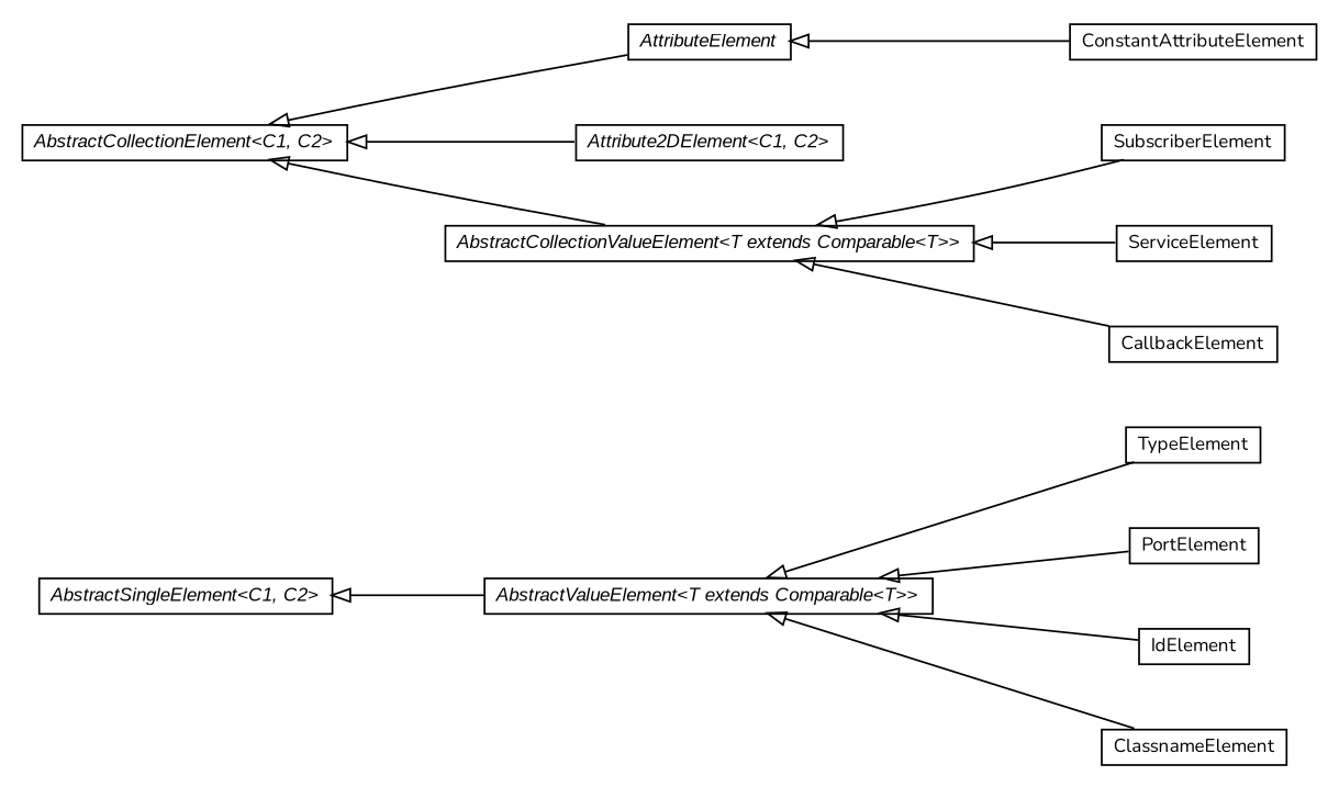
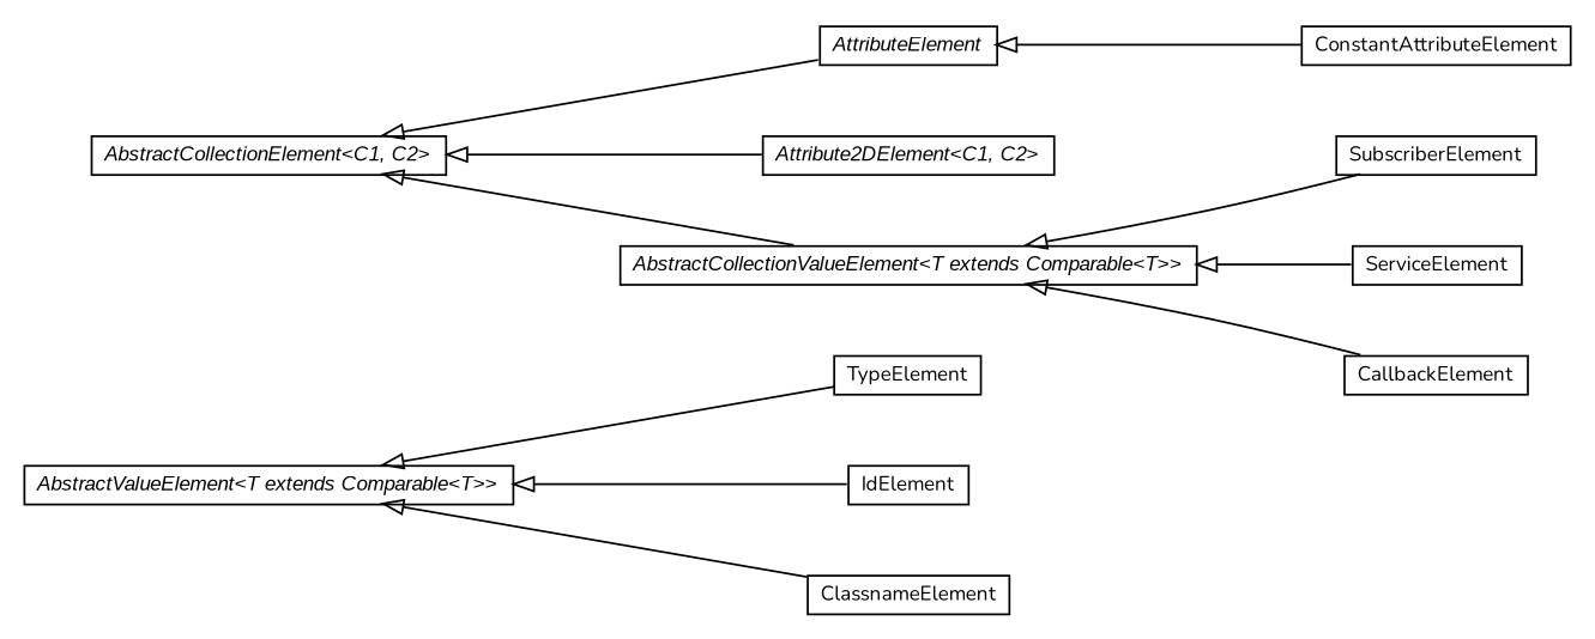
  digraph {
    fontname=Nunito
    nodesep=0.25
    rankdir=LR
    ranksep=0.5
    node [fontcolor=black fontname=Nunito fontsize=10.0 shape=plaintext]
    edge [arrowtail=empty dir=back fontname=Nunito fontsize=10 headport=p labelfontname=arial labelfontsize=10 tailport=p]
    n1 [label=<<table title="context.arch.discoverer.component.TypeElement" border="0" cellborder="1" cellspacing="0" cellpadding="2" port="p" href="./TypeElement.html"> 		<tr><td><table border="0" cellspacing="0" cellpadding="1"> <tr><td align="center" balign="center"> TypeElement </td></tr> 		</table></td></tr> 		</table>>]
    n2 [label=<<table title="context.arch.discoverer.component.SubscriberElement" border="0" cellborder="1" cellspacing="0" cellpadding="2" port="p" href="./SubscriberElement.html"> 		<tr><td><table border="0" cellspacing="0" cellpadding="1"> <tr><td align="center" balign="center"> SubscriberElement </td></tr> 		</table></td></tr> 		</table>>]
    n3 [label=<<table title="context.arch.discoverer.component.ServiceElement" border="0" cellborder="1" cellspacing="0" cellpadding="2" port="p" href="./ServiceElement.html"> 		<tr><td><table border="0" cellspacing="0" cellpadding="1"> <tr><td align="center" balign="center"> ServiceElement </td></tr> 		</table></td></tr> 		</table>>]
-   n4 [label=<<table title="context.arch.discoverer.component.PortElement" border="0" cellborder="1" cellspacing="0" cellpadding="2" port="p" href="./PortElement.html"> 		<tr><td><table border="0" cellspacing="0" cellpadding="1"> <tr><td align="center" balign="center"> PortElement </td></tr> 		</table></td></tr> 		</table>>]
    n5 [label=<<table title="context.arch.discoverer.component.IdElement" border="0" cellborder="1" cellspacing="0" cellpadding="2" port="p" href="./IdElement.html"> 		<tr><td><table border="0" cellspacing="0" cellpadding="1"> <tr><td align="center" balign="center"> IdElement </td></tr> 		</table></td></tr> 		</table>>]
    n6 [label=<<table title="context.arch.discoverer.component.ConstantAttributeElement" border="0" cellborder="1" cellspacing="0" cellpadding="2" port="p" href="./ConstantAttributeElement.html"> 		<tr><td><table border="0" cellspacing="0" cellpadding="1"> <tr><td align="center" balign="center"> ConstantAttributeElement </td></tr> 		</table></td></tr> 		</table>>]
    n7 [label=<<table title="context.arch.discoverer.component.ClassnameElement" border="0" cellborder="1" cellspacing="0" cellpadding="2" port="p" href="./ClassnameElement.html"> 		<tr><td><table border="0" cellspacing="0" cellpadding="1"> <tr><td align="center" balign="center"> ClassnameElement </td></tr> 		</table></td></tr> 		</table>>]
    n8 [label=<<table title="context.arch.discoverer.component.CallbackElement" border="0" cellborder="1" cellspacing="0" cellpadding="2" port="p" href="./CallbackElement.html"> 		<tr><td><table border="0" cellspacing="0" cellpadding="1"> <tr><td align="center" balign="center"> CallbackElement </td></tr> 		</table></td></tr> 		</table>>]
    n9 [label=<<table title="context.arch.discoverer.component.AttributeElement" border="0" cellborder="1" cellspacing="0" cellpadding="2" port="p" href="./AttributeElement.html"> 		<tr><td><table border="0" cellspacing="0" cellpadding="1"> <tr><td align="center" balign="center"><font face="arial italic"> AttributeElement </font></td></tr> 		</table></td></tr> 		</table>>]
    n10 [label=<<table title="context.arch.discoverer.component.Attribute2DElement" border="0" cellborder="1" cellspacing="0" cellpadding="2" port="p" href="./Attribute2DElement.html"> 		<tr><td><table border="0" cellspacing="0" cellpadding="1"> <tr><td align="center" balign="center"><font face="arial italic"> Attribute2DElement&lt;C1, C2&gt; </font></td></tr> 		</table></td></tr> 		</table>>]
    n11 [label=<<table title="context.arch.discoverer.component.AbstractValueElement" border="0" cellborder="1" cellspacing="0" cellpadding="2" port="p" href="./AbstractValueElement.html"> 		<tr><td><table border="0" cellspacing="0" cellpadding="1"> <tr><td align="center" balign="center"><font face="arial italic"> AbstractValueElement&lt;T extends Comparable&lt;T&gt;&gt; </font></td></tr> 		</table></td></tr> 		</table>>]
-   n12 [label=<<table title="context.arch.discoverer.component.AbstractSingleElement" border="0" cellborder="1" cellspacing="0" cellpadding="2" port="p" href="./AbstractSingleElement.html"> 		<tr><td><table border="0" cellspacing="0" cellpadding="1"> <tr><td align="center" balign="center"><font face="arial italic"> AbstractSingleElement&lt;C1, C2&gt; </font></td></tr> 		</table></td></tr> 		</table>>]
    n13 [label=<<table title="context.arch.discoverer.component.AbstractCollectionElement" border="0" cellborder="1" cellspacing="0" cellpadding="2" port="p" href="./AbstractCollectionElement.html"> 		<tr><td><table border="0" cellspacing="0" cellpadding="1"> <tr><td align="center" balign="center"><font face="arial italic"> AbstractCollectionElement&lt;C1, C2&gt; </font></td></tr> 		</table></td></tr> 		</table>>]
    n14 [label=<<table title="context.arch.discoverer.component.AbstractCollectionValueElement" border="0" cellborder="1" cellspacing="0" cellpadding="2" port="p" href="./AbstractCollectionValueElement.html"> 		<tr><td><table border="0" cellspacing="0" cellpadding="1"> <tr><td align="center" balign="center"><font face="arial italic"> AbstractCollectionValueElement&lt;T extends Comparable&lt;T&gt;&gt; </font></td></tr> 		</table></td></tr> 		</table>>]
    n9 -> n6
    n11 -> n1
-   n11 -> n4
    n11 -> n5
    n11 -> n7
-   n12 -> n11
    n13 -> n9
    n13 -> n10
    n13 -> n14
    n14 -> n2
    n14 -> n3
    n14 -> n8
  }
